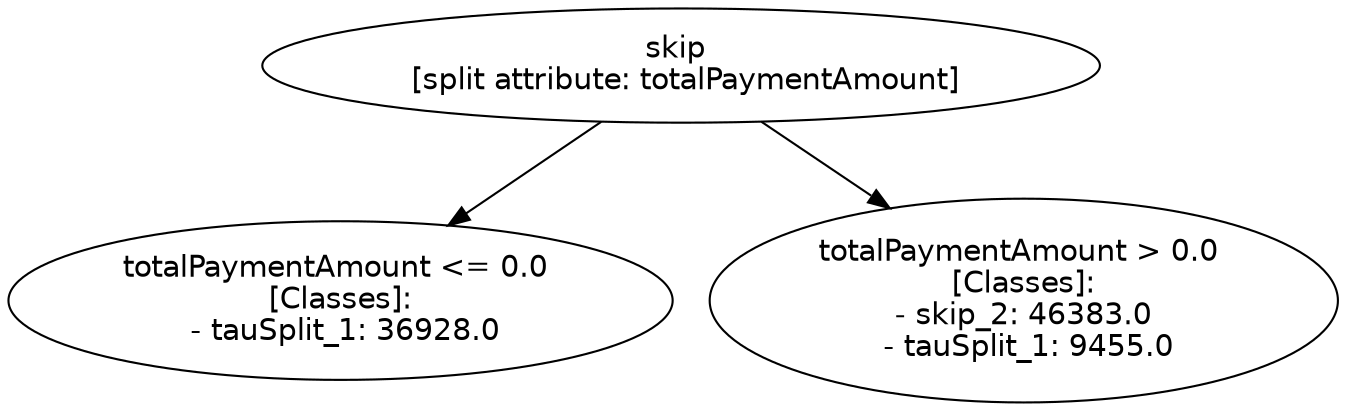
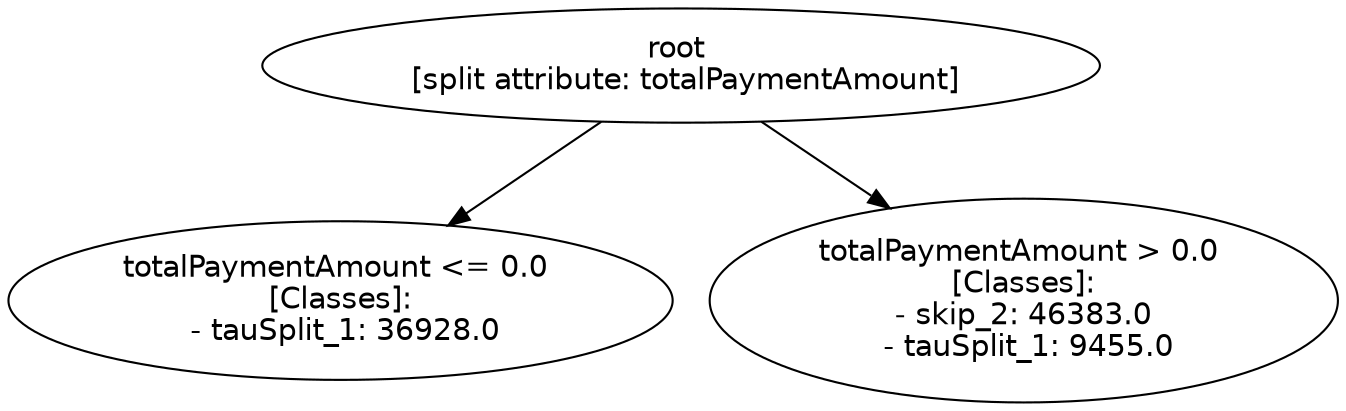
  digraph {
    fontname="DejaVu Sans"
    node [fontname="DejaVu Sans"]
    edge [fontname="DejaVu Sans"]
-   n1 [label="skip \n [split attribute: totalPaymentAmount]"]
+   n1 [label="root \n [split attribute: totalPaymentAmount]"]
    n2 [label="totalPaymentAmount <= 0.0 \n [Classes]: \n - tauSplit_1: 36928.0"]
    n3 [label="totalPaymentAmount > 0.0 \n [Classes]: \n - skip_2: 46383.0 \n - tauSplit_1: 9455.0"]
    n1 -> n2
    n1 -> n3
  }
